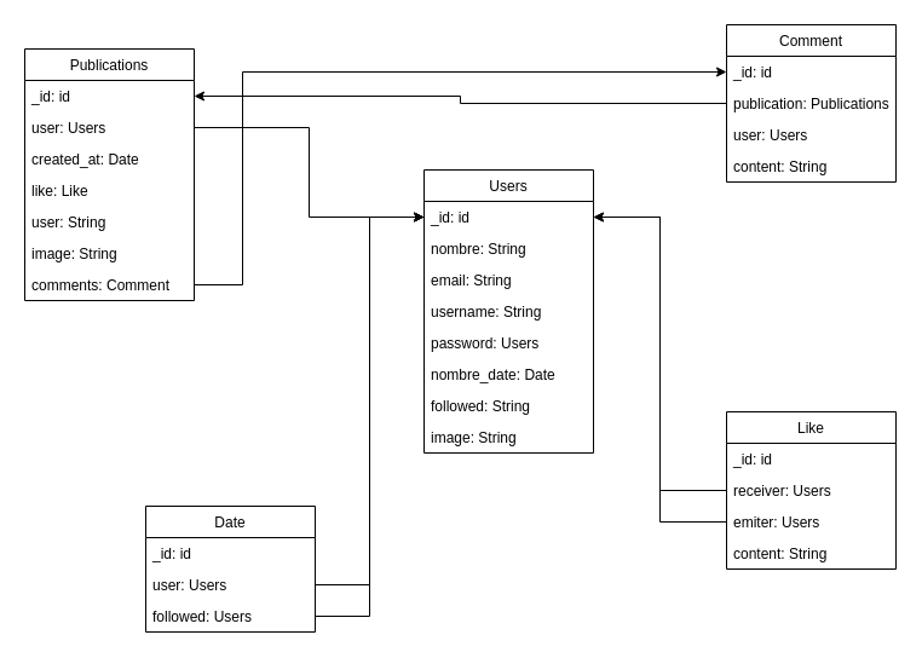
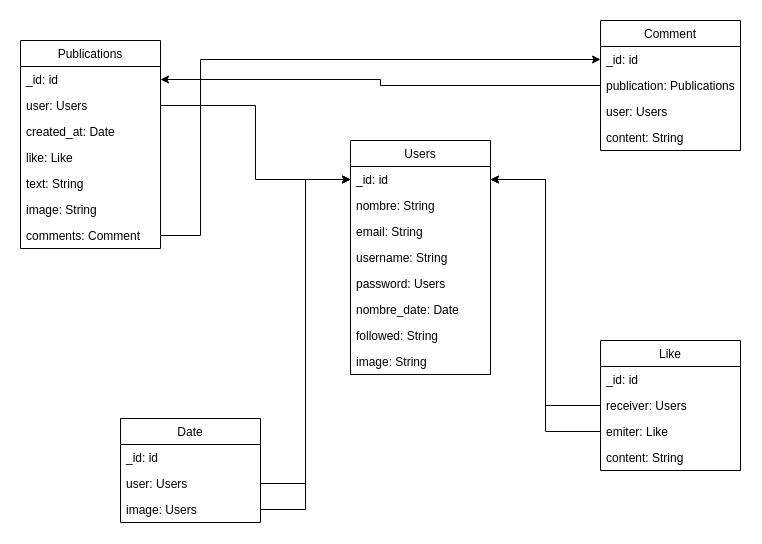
  <mxCell id="0" />
  <mxCell id="1" parent="0" />
  <mxCell id="2" value="Users" style="swimlane;fontStyle=0;childLayout=stackLayout;horizontal=1;startSize=26;fillColor=none;horizontalStack=0;resizeParent=1;resizeParentMax=0;resizeLast=0;collapsible=1;marginBottom=0;" vertex="1" parent="1"><mxGeometry x="350" y="140" width="140" height="234" as="geometry" /></mxCell>
  <mxCell id="3" value="_id: id&#10;" style="text;strokeColor=none;fillColor=none;align=left;verticalAlign=top;spacingLeft=4;spacingRight=4;overflow=hidden;rotatable=0;points=[[0,0.5],[1,0.5]];portConstraint=eastwest;" vertex="1" parent="2"><mxGeometry y="26" width="140" height="26" as="geometry" /></mxCell>
  <mxCell id="4" value="nombre: String" style="text;strokeColor=none;fillColor=none;align=left;verticalAlign=top;spacingLeft=4;spacingRight=4;overflow=hidden;rotatable=0;points=[[0,0.5],[1,0.5]];portConstraint=eastwest;" vertex="1" parent="2"><mxGeometry y="52" width="140" height="26" as="geometry" /></mxCell>
  <mxCell id="5" value="email: String" style="text;strokeColor=none;fillColor=none;align=left;verticalAlign=top;spacingLeft=4;spacingRight=4;overflow=hidden;rotatable=0;points=[[0,0.5],[1,0.5]];portConstraint=eastwest;" vertex="1" parent="2"><mxGeometry y="78" width="140" height="26" as="geometry" /></mxCell>
  <mxCell id="6" value="username: String" style="text;strokeColor=none;fillColor=none;align=left;verticalAlign=top;spacingLeft=4;spacingRight=4;overflow=hidden;rotatable=0;points=[[0,0.5],[1,0.5]];portConstraint=eastwest;" vertex="1" parent="2"><mxGeometry y="104" width="140" height="26" as="geometry" /></mxCell>
  <mxCell id="7" value="password: Users" style="text;strokeColor=none;fillColor=none;align=left;verticalAlign=top;spacingLeft=4;spacingRight=4;overflow=hidden;rotatable=0;points=[[0,0.5],[1,0.5]];portConstraint=eastwest;" vertex="1" parent="2"><mxGeometry y="130" width="140" height="26" as="geometry" /></mxCell>
  <mxCell id="8" value="nombre_date: Date" style="text;strokeColor=none;fillColor=none;align=left;verticalAlign=top;spacingLeft=4;spacingRight=4;overflow=hidden;rotatable=0;points=[[0,0.5],[1,0.5]];portConstraint=eastwest;" vertex="1" parent="2"><mxGeometry y="156" width="140" height="26" as="geometry" /></mxCell>
  <mxCell id="9" value="followed: String" style="text;strokeColor=none;fillColor=none;align=left;verticalAlign=top;spacingLeft=4;spacingRight=4;overflow=hidden;rotatable=0;points=[[0,0.5],[1,0.5]];portConstraint=eastwest;" vertex="1" parent="2"><mxGeometry y="182" width="140" height="26" as="geometry" /></mxCell>
  <mxCell id="10" value="image: String" style="text;strokeColor=none;fillColor=none;align=left;verticalAlign=top;spacingLeft=4;spacingRight=4;overflow=hidden;rotatable=0;points=[[0,0.5],[1,0.5]];portConstraint=eastwest;" vertex="1" parent="2"><mxGeometry y="208" width="140" height="26" as="geometry" /></mxCell>
  <mxCell id="11" value="Publications" style="swimlane;fontStyle=0;childLayout=stackLayout;horizontal=1;startSize=26;fillColor=none;horizontalStack=0;resizeParent=1;resizeParentMax=0;resizeLast=0;collapsible=1;marginBottom=0;" vertex="1" parent="1"><mxGeometry x="20" y="40" width="140" height="208" as="geometry" /></mxCell>
  <mxCell id="12" value="_id: id" style="text;strokeColor=none;fillColor=none;align=left;verticalAlign=top;spacingLeft=4;spacingRight=4;overflow=hidden;rotatable=0;points=[[0,0.5],[1,0.5]];portConstraint=eastwest;" vertex="1" parent="11"><mxGeometry y="26" width="140" height="26" as="geometry" /></mxCell>
  <mxCell id="13" value="user: Users" style="text;strokeColor=none;fillColor=none;align=left;verticalAlign=top;spacingLeft=4;spacingRight=4;overflow=hidden;rotatable=0;points=[[0,0.5],[1,0.5]];portConstraint=eastwest;" vertex="1" parent="11"><mxGeometry y="52" width="140" height="26" as="geometry" /></mxCell>
  <mxCell id="14" value="created_at: Date" style="text;strokeColor=none;fillColor=none;align=left;verticalAlign=top;spacingLeft=4;spacingRight=4;overflow=hidden;rotatable=0;points=[[0,0.5],[1,0.5]];portConstraint=eastwest;" vertex="1" parent="11"><mxGeometry y="78" width="140" height="26" as="geometry" /></mxCell>
  <mxCell id="15" value="like: Like" style="text;strokeColor=none;fillColor=none;align=left;verticalAlign=top;spacingLeft=4;spacingRight=4;overflow=hidden;rotatable=0;points=[[0,0.5],[1,0.5]];portConstraint=eastwest;" vertex="1" parent="11"><mxGeometry y="104" width="140" height="26" as="geometry" /></mxCell>
- <mxCell id="16" value="user: String" style="text;strokeColor=none;fillColor=none;align=left;verticalAlign=top;spacingLeft=4;spacingRight=4;overflow=hidden;rotatable=0;points=[[0,0.5],[1,0.5]];portConstraint=eastwest;" vertex="1" parent="11"><mxGeometry y="130" width="140" height="26" as="geometry" /></mxCell>
+ <mxCell id="16" value="text: String" style="text;strokeColor=none;fillColor=none;align=left;verticalAlign=top;spacingLeft=4;spacingRight=4;overflow=hidden;rotatable=0;points=[[0,0.5],[1,0.5]];portConstraint=eastwest;" vertex="1" parent="11"><mxGeometry y="130" width="140" height="26" as="geometry" /></mxCell>
  <mxCell id="17" value="image: String" style="text;strokeColor=none;fillColor=none;align=left;verticalAlign=top;spacingLeft=4;spacingRight=4;overflow=hidden;rotatable=0;points=[[0,0.5],[1,0.5]];portConstraint=eastwest;" vertex="1" parent="11"><mxGeometry y="156" width="140" height="26" as="geometry" /></mxCell>
  <mxCell id="18" value="comments: Comment" style="text;strokeColor=none;fillColor=none;align=left;verticalAlign=top;spacingLeft=4;spacingRight=4;overflow=hidden;rotatable=0;points=[[0,0.5],[1,0.5]];portConstraint=eastwest;" vertex="1" parent="11"><mxGeometry y="182" width="140" height="26" as="geometry" /></mxCell>
  <mxCell id="19" value="Like" style="swimlane;fontStyle=0;childLayout=stackLayout;horizontal=1;startSize=26;fillColor=none;horizontalStack=0;resizeParent=1;resizeParentMax=0;resizeLast=0;collapsible=1;marginBottom=0;" vertex="1" parent="1"><mxGeometry x="600" y="340" width="140" height="130" as="geometry" /></mxCell>
  <mxCell id="20" value="_id: id" style="text;strokeColor=none;fillColor=none;align=left;verticalAlign=top;spacingLeft=4;spacingRight=4;overflow=hidden;rotatable=0;points=[[0,0.5],[1,0.5]];portConstraint=eastwest;" vertex="1" parent="19"><mxGeometry y="26" width="140" height="26" as="geometry" /></mxCell>
  <mxCell id="21" value="receiver: Users" style="text;strokeColor=none;fillColor=none;align=left;verticalAlign=top;spacingLeft=4;spacingRight=4;overflow=hidden;rotatable=0;points=[[0,0.5],[1,0.5]];portConstraint=eastwest;" vertex="1" parent="19"><mxGeometry y="52" width="140" height="26" as="geometry" /></mxCell>
- <mxCell id="22" value="emiter: Users" style="text;strokeColor=none;fillColor=none;align=left;verticalAlign=top;spacingLeft=4;spacingRight=4;overflow=hidden;rotatable=0;points=[[0,0.5],[1,0.5]];portConstraint=eastwest;" vertex="1" parent="19"><mxGeometry y="78" width="140" height="26" as="geometry" /></mxCell>
+ <mxCell id="22" value="emiter: Like" style="text;strokeColor=none;fillColor=none;align=left;verticalAlign=top;spacingLeft=4;spacingRight=4;overflow=hidden;rotatable=0;points=[[0,0.5],[1,0.5]];portConstraint=eastwest;" vertex="1" parent="19"><mxGeometry y="78" width="140" height="26" as="geometry" /></mxCell>
  <mxCell id="23" value="content: String" style="text;strokeColor=none;fillColor=none;align=left;verticalAlign=top;spacingLeft=4;spacingRight=4;overflow=hidden;rotatable=0;points=[[0,0.5],[1,0.5]];portConstraint=eastwest;" vertex="1" parent="19"><mxGeometry y="104" width="140" height="26" as="geometry" /></mxCell>
  <mxCell id="24" value="Date" style="swimlane;fontStyle=0;childLayout=stackLayout;horizontal=1;startSize=26;fillColor=none;horizontalStack=0;resizeParent=1;resizeParentMax=0;resizeLast=0;collapsible=1;marginBottom=0;" vertex="1" parent="1"><mxGeometry x="120" y="418" width="140" height="104" as="geometry" /></mxCell>
  <mxCell id="25" value="_id: id" style="text;strokeColor=none;fillColor=none;align=left;verticalAlign=top;spacingLeft=4;spacingRight=4;overflow=hidden;rotatable=0;points=[[0,0.5],[1,0.5]];portConstraint=eastwest;" vertex="1" parent="24"><mxGeometry y="26" width="140" height="26" as="geometry" /></mxCell>
  <mxCell id="26" value="user: Users" style="text;strokeColor=none;fillColor=none;align=left;verticalAlign=top;spacingLeft=4;spacingRight=4;overflow=hidden;rotatable=0;points=[[0,0.5],[1,0.5]];portConstraint=eastwest;" vertex="1" parent="24"><mxGeometry y="52" width="140" height="26" as="geometry" /></mxCell>
- <mxCell id="27" value="followed: Users" style="text;strokeColor=none;fillColor=none;align=left;verticalAlign=top;spacingLeft=4;spacingRight=4;overflow=hidden;rotatable=0;points=[[0,0.5],[1,0.5]];portConstraint=eastwest;" vertex="1" parent="24"><mxGeometry y="78" width="140" height="26" as="geometry" /></mxCell>
+ <mxCell id="27" value="image: Users" style="text;strokeColor=none;fillColor=none;align=left;verticalAlign=top;spacingLeft=4;spacingRight=4;overflow=hidden;rotatable=0;points=[[0,0.5],[1,0.5]];portConstraint=eastwest;" vertex="1" parent="24"><mxGeometry y="78" width="140" height="26" as="geometry" /></mxCell>
  <mxCell id="28" value="Comment" style="swimlane;fontStyle=0;childLayout=stackLayout;horizontal=1;startSize=26;fillColor=none;horizontalStack=0;resizeParent=1;resizeParentMax=0;resizeLast=0;collapsible=1;marginBottom=0;" vertex="1" parent="1"><mxGeometry x="600" width="140" height="130" as="geometry" y="20" /></mxCell>
  <mxCell id="29" value="_id: id" style="text;strokeColor=none;fillColor=none;align=left;verticalAlign=top;spacingLeft=4;spacingRight=4;overflow=hidden;rotatable=0;points=[[0,0.5],[1,0.5]];portConstraint=eastwest;" vertex="1" parent="28"><mxGeometry y="26" width="140" height="26" as="geometry" /></mxCell>
  <mxCell id="30" value="publication: Publications" style="text;strokeColor=none;fillColor=none;align=left;verticalAlign=top;spacingLeft=4;spacingRight=4;overflow=hidden;rotatable=0;points=[[0,0.5],[1,0.5]];portConstraint=eastwest;" vertex="1" parent="28"><mxGeometry y="52" width="140" height="26" as="geometry" /></mxCell>
  <mxCell id="31" value="user: Users" style="text;strokeColor=none;fillColor=none;align=left;verticalAlign=top;spacingLeft=4;spacingRight=4;overflow=hidden;rotatable=0;points=[[0,0.5],[1,0.5]];portConstraint=eastwest;" vertex="1" parent="28"><mxGeometry y="78" width="140" height="26" as="geometry" /></mxCell>
  <mxCell id="32" value="content: String" style="text;strokeColor=none;fillColor=none;align=left;verticalAlign=top;spacingLeft=4;spacingRight=4;overflow=hidden;rotatable=0;points=[[0,0.5],[1,0.5]];portConstraint=eastwest;" vertex="1" parent="28"><mxGeometry y="104" width="140" height="26" as="geometry" /></mxCell>
  <mxCell id="33" style="edgeStyle=orthogonalEdgeStyle;rounded=0;orthogonalLoop=1;jettySize=auto;html=1;entryX=0;entryY=0.5;entryDx=0;entryDy=0;" edge="1" parent="1" source="13" target="3"><mxGeometry relative="1" as="geometry" /></mxCell>
  <mxCell id="34" style="edgeStyle=orthogonalEdgeStyle;rounded=0;orthogonalLoop=1;jettySize=auto;html=1;" edge="1" parent="1" source="30" target="12"><mxGeometry relative="1" as="geometry" /></mxCell>
  <mxCell id="35" style="edgeStyle=orthogonalEdgeStyle;rounded=0;orthogonalLoop=1;jettySize=auto;html=1;" edge="1" parent="1" source="26" target="3"><mxGeometry relative="1" as="geometry" /></mxCell>
  <mxCell id="36" style="edgeStyle=orthogonalEdgeStyle;rounded=0;orthogonalLoop=1;jettySize=auto;html=1;" edge="1" parent="1" source="27" target="3"><mxGeometry relative="1" as="geometry" /></mxCell>
  <mxCell id="37" style="edgeStyle=orthogonalEdgeStyle;rounded=0;orthogonalLoop=1;jettySize=auto;html=1;" edge="1" parent="1" source="18" target="29"><mxGeometry relative="1" as="geometry"><Array as="points"><mxPoint x="200" y="235" /><mxPoint x="200" y="59" /></Array></mxGeometry></mxCell>
  <mxCell id="38" style="edgeStyle=orthogonalEdgeStyle;rounded=0;orthogonalLoop=1;jettySize=auto;html=1;" edge="1" parent="1" source="21" target="3"><mxGeometry relative="1" as="geometry" /></mxCell>
  <mxCell id="39" style="edgeStyle=orthogonalEdgeStyle;rounded=0;orthogonalLoop=1;jettySize=auto;html=1;" edge="1" parent="1" source="22" target="3"><mxGeometry relative="1" as="geometry" /></mxCell>
